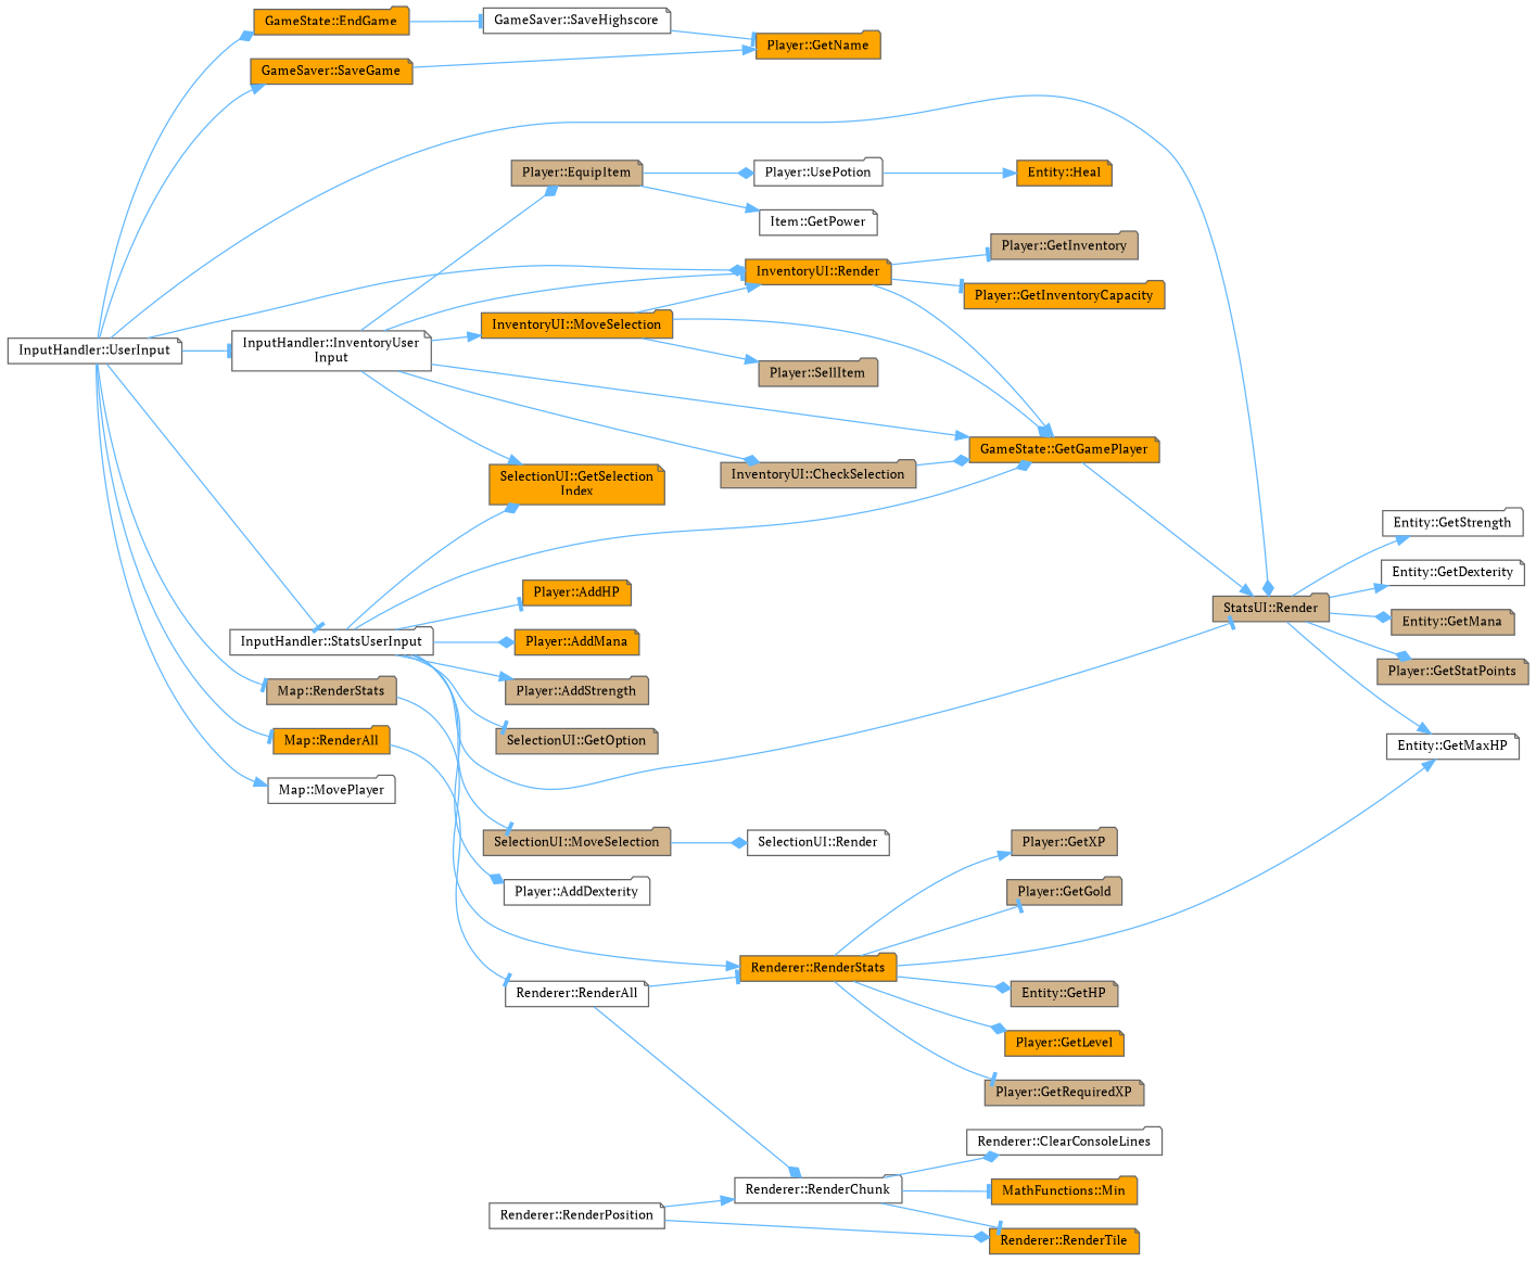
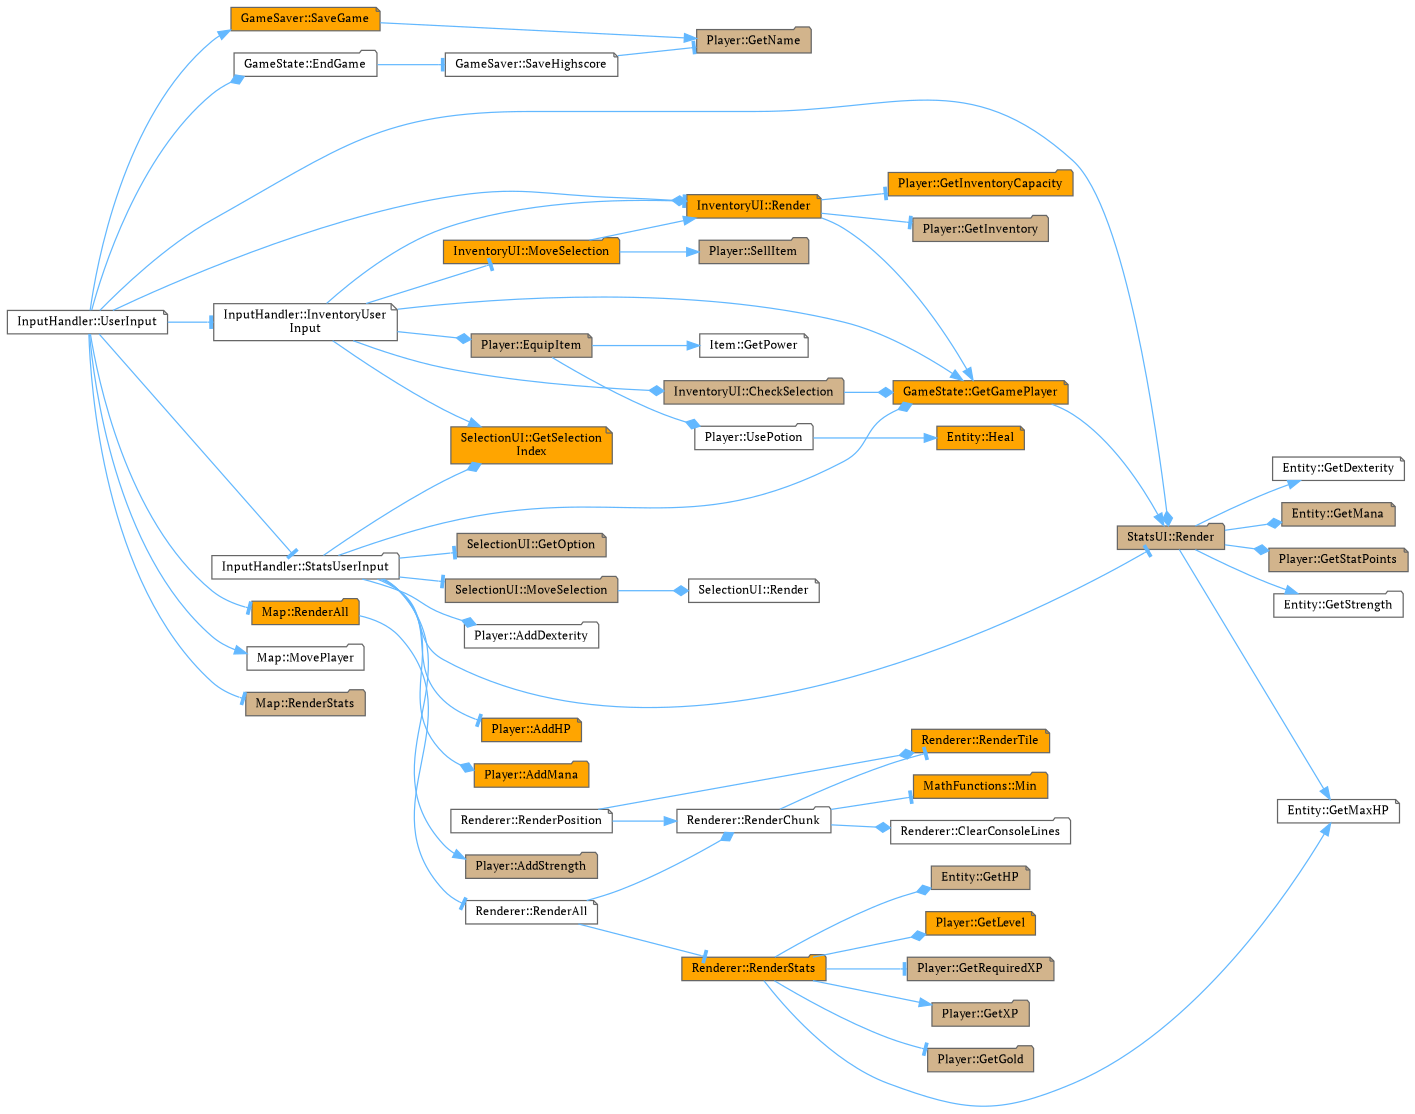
  digraph {
    fontname="PT Serif"
    rankdir=LR
    node [color=grey40 fillcolor=white fontname="PT Serif" fontsize=10 shape=folder style=filled]
    edge [arrowhead=diamond color=steelblue1 fontname="PT Serif" fontsize=10 labelfontname=Helvetica labelfontsize=10 style=solid]
    n1 [color=gray40 fontcolor=black height=0.2 label="InputHandler::UserInput" shape=note width=0.4]
-   n2 [fillcolor=orange height=0.2 label="GameState::EndGame" width=0.4]
+   n2 [height=0.2 label="GameState::EndGame" width=0.4]
    n3 [height=0.2 label="InputHandler::InventoryUser\lInput" shape=note width=0.4]
    n4 [fillcolor=orange height=0.2 label="InventoryUI::Render" shape=note width=0.4]
    n5 [height=0.2 label="Map::MovePlayer" width=0.4]
    n6 [fillcolor=tan height=0.2 label="StatsUI::Render" width=0.4]
    n7 [fillcolor=orange height=0.2 label="Map::RenderAll" width=0.4]
    n8 [fillcolor=tan height=0.2 label="Map::RenderStats" width=0.4]
    n9 [fillcolor=orange height=0.2 label="GameSaver::SaveGame" shape=note width=0.4]
    n10 [height=0.2 label="InputHandler::StatsUserInput" width=0.4]
    n11 [height=0.2 label="GameSaver::SaveHighscore" shape=note width=0.4]
    n12 [fillcolor=tan height=0.2 label="InventoryUI::CheckSelection" width=0.4]
    n13 [fillcolor=orange height=0.2 label="GameState::GetGamePlayer" shape=note width=0.4]
    n14 [fillcolor=tan height=0.2 label="Player::EquipItem" shape=note width=0.4]
    n15 [fillcolor=orange height=0.2 label="SelectionUI::GetSelection\lIndex" shape=note width=0.4]
    n16 [fillcolor=orange height=0.2 label="InventoryUI::MoveSelection" width=0.4]
    n17 [fillcolor=tan height=0.2 label="Player::GetInventory" width=0.4]
    n18 [fillcolor=orange height=0.2 label="Player::GetInventoryCapacity" width=0.4]
    n19 [height=0.2 label="Entity::GetDexterity" shape=note width=0.4]
    n20 [fillcolor=tan height=0.2 label="Entity::GetMana" shape=note width=0.4]
    n21 [height=0.2 label="Entity::GetMaxHP" shape=note width=0.4]
    n22 [fillcolor=tan height=0.2 label="Player::GetStatPoints" shape=note width=0.4]
    n23 [height=0.2 label="Entity::GetStrength" width=0.4]
    n24 [height=0.2 label="Renderer::RenderAll" shape=note width=0.4]
    n25 [fillcolor=orange height=0.2 label="Renderer::RenderStats" width=0.4]
-   n26 [fillcolor=orange height=0.2 label="Player::GetName" width=0.4]
+   n26 [fillcolor=tan height=0.2 label="Player::GetName" width=0.4]
    n27 [height=0.2 label="Player::AddDexterity" width=0.4]
    n28 [fillcolor=orange height=0.2 label="Player::AddHP" shape=note width=0.4]
-   n29 [fillcolor=orange height=0.2 label="Player::AddMana" shape=note width=0.4]
+   n29 [fillcolor=orange height=0.2 label="Player::AddMana" width=0.4]
    n30 [fillcolor=tan height=0.2 label="Player::AddStrength" width=0.4]
    n31 [fillcolor=tan height=0.2 label="SelectionUI::GetOption" shape=note width=0.4]
    n32 [fillcolor=tan height=0.2 label="SelectionUI::MoveSelection" width=0.4]
    n33 [height=0.2 label="Item::GetPower" shape=note width=0.4]
    n34 [height=0.2 label="Player::UsePotion" width=0.4]
    n35 [fillcolor=tan height=0.2 label="Player::SellItem" width=0.4]
    n36 [fillcolor=orange height=0.2 label="Entity::Heal" shape=note width=0.4]
    n37 [height=0.2 label="Renderer::RenderChunk" width=0.4]
    n38 [height=0.2 label="Renderer::ClearConsoleLines" width=0.4]
    n39 [fillcolor=orange height=0.2 label="MathFunctions::Min" width=0.4]
    n40 [fillcolor=orange height=0.2 label="Renderer::RenderTile" shape=note width=0.4]
    n41 [fillcolor=tan height=0.2 label="Player::GetGold" width=0.4]
    n42 [fillcolor=tan height=0.2 label="Entity::GetHP" shape=note width=0.4]
    n43 [fillcolor=orange height=0.2 label="Player::GetLevel" shape=note width=0.4]
    n44 [fillcolor=tan height=0.2 label="Player::GetRequiredXP" shape=note width=0.4]
    n45 [fillcolor=tan height=0.2 label="Player::GetXP" width=0.4]
    n46 [height=0.2 label="Renderer::RenderPosition" shape=note width=0.4]
    n47 [height=0.2 label="SelectionUI::Render" shape=note width=0.4]
    n1 -> n2
    n1 -> n3 [arrowhead=tee]
    n1 -> n4
    n1 -> n5 [arrowhead=normal]
    n1 -> n6
    n1 -> n7 [arrowhead=tee]
    n1 -> n8 [arrowhead=tee]
    n1 -> n9 [arrowhead=normal]
    n1 -> n10 [arrowhead=tee]
    n2 -> n11 [arrowhead=tee]
    n3 -> n4 [arrowhead=tee]
    n3 -> n12
    n3 -> n13 [arrowhead=normal]
    n3 -> n14
    n3 -> n15 [arrowhead=normal]
-   n3 -> n16 [arrowhead=normal]
+   n3 -> n16 [arrowhead=tee]
    n4 -> n13 [arrowhead=normal]
    n4 -> n17 [arrowhead=tee]
    n4 -> n18 [arrowhead=tee]
    n6 -> n19 [arrowhead=normal]
    n6 -> n20
    n6 -> n21 [arrowhead=normal]
    n6 -> n22
    n6 -> n23 [arrowhead=normal]
    n7 -> n24 [arrowhead=tee]
-   n8 -> n25 [arrowhead=normal]
    n9 -> n26 [arrowhead=normal]
    n10 -> n6 [arrowhead=tee]
    n10 -> n13
    n10 -> n15
    n10 -> n27
    n10 -> n28 [arrowhead=tee]
    n10 -> n29
    n10 -> n30 [arrowhead=normal]
    n10 -> n31 [arrowhead=tee]
    n10 -> n32 [arrowhead=tee]
    n11 -> n26 [arrowhead=tee]
    n12 -> n13
    n13 -> n6 [arrowhead=normal]
    n14 -> n33 [arrowhead=normal]
    n14 -> n34
    n16 -> n4 [arrowhead=normal]
-   n16 -> n13
    n16 -> n35 [arrowhead=normal]
    n24 -> n25 [arrowhead=tee]
    n24 -> n37
    n25 -> n21 [arrowhead=normal]
    n25 -> n41 [arrowhead=tee]
    n25 -> n42
    n25 -> n43
    n25 -> n44 [arrowhead=tee]
    n25 -> n45 [arrowhead=normal]
    n32 -> n47
    n34 -> n36 [arrowhead=normal]
    n37 -> n38
    n37 -> n39 [arrowhead=tee]
    n37 -> n40 [arrowhead=tee]
    n46 -> n37 [arrowhead=normal]
    n46 -> n40
  }
